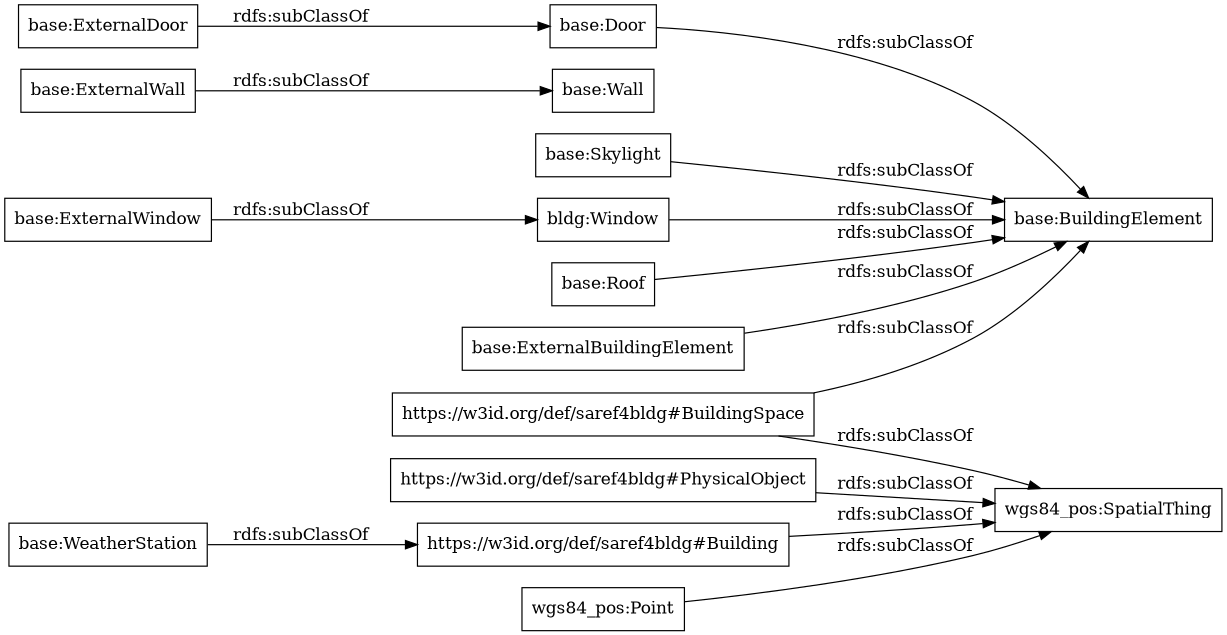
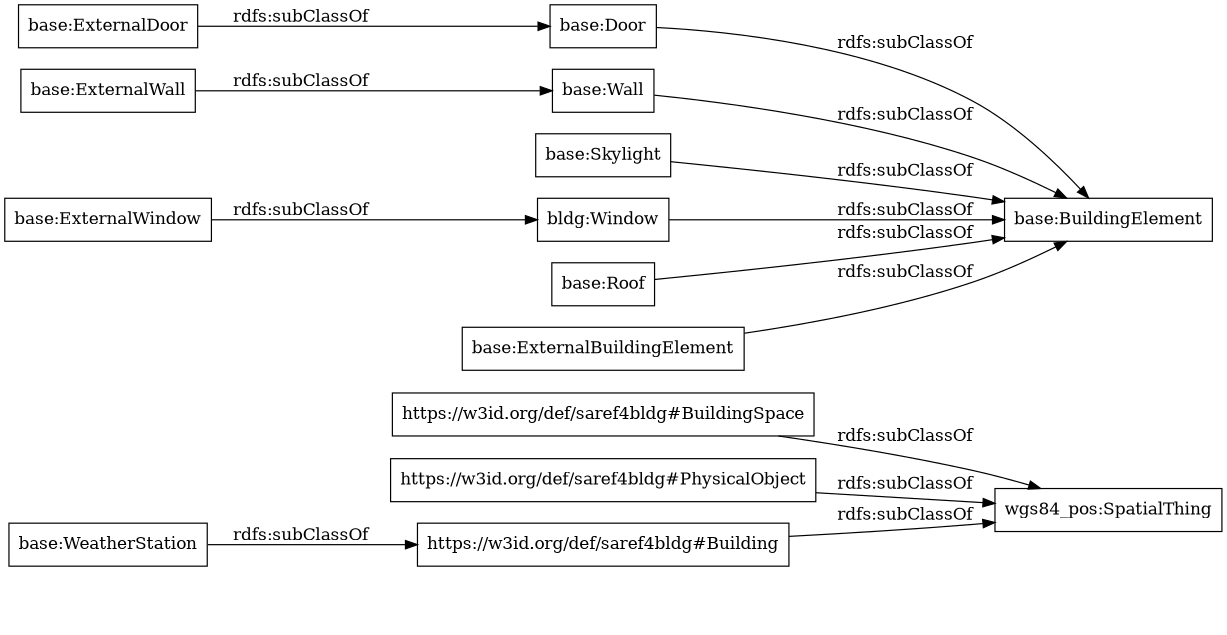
  digraph {
    rankdir=LR
    node [color=black shape=rectangle]
    "base:Door"
    "base:BuildingElement"
    "base:ExternalWall"
    "base:Wall"
    "https://w3id.org/def/saref4bldg#PhysicalObject"
    "wgs84_pos:SpatialThing"
    "base:WeatherStation"
    "https://w3id.org/def/saref4bldg#Building"
    "base:Skylight"
    n10 [label="bldg:Window"]
    "base:ExternalWindow"
    "https://w3id.org/def/saref4bldg#BuildingSpace"
    "base:ExternalDoor"
-   "wgs84_pos:Point"
    "base:Roof"
    "base:ExternalBuildingElement"
    "base:Door" -> "base:BuildingElement" [label="rdfs:subClassOf"]
    "base:ExternalWall" -> "base:Wall" [label="rdfs:subClassOf"]
-   "https://w3id.org/def/saref4bldg#BuildingSpace" -> "base:BuildingElement" [label="rdfs:subClassOf"]
+   "base:Wall" -> "base:BuildingElement" [label="rdfs:subClassOf"]
    "https://w3id.org/def/saref4bldg#PhysicalObject" -> "wgs84_pos:SpatialThing" [label="rdfs:subClassOf"]
    "base:WeatherStation" -> "https://w3id.org/def/saref4bldg#Building" [label="rdfs:subClassOf"]
    "https://w3id.org/def/saref4bldg#Building" -> "wgs84_pos:SpatialThing" [label="rdfs:subClassOf"]
    "base:Skylight" -> "base:BuildingElement" [label="rdfs:subClassOf"]
    n10 -> "base:BuildingElement" [label="rdfs:subClassOf"]
    "base:ExternalWindow" -> n10 [label="rdfs:subClassOf"]
    "https://w3id.org/def/saref4bldg#BuildingSpace" -> "wgs84_pos:SpatialThing" [label="rdfs:subClassOf"]
    "base:ExternalDoor" -> "base:Door" [label="rdfs:subClassOf"]
-   "wgs84_pos:Point" -> "wgs84_pos:SpatialThing" [label="rdfs:subClassOf"]
    "base:Roof" -> "base:BuildingElement" [label="rdfs:subClassOf"]
    "base:ExternalBuildingElement" -> "base:BuildingElement" [label="rdfs:subClassOf"]
  }
